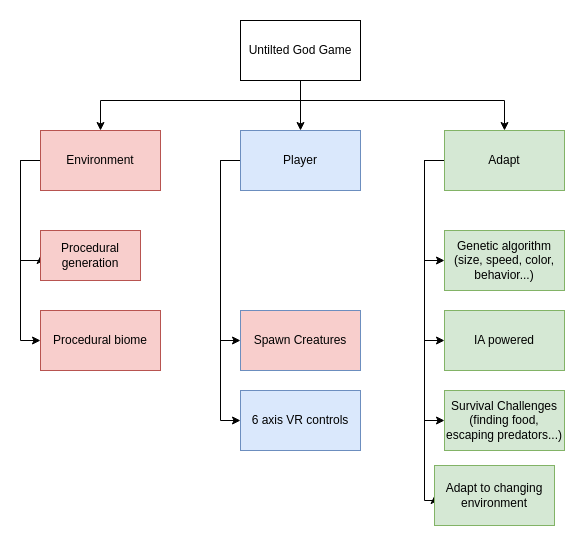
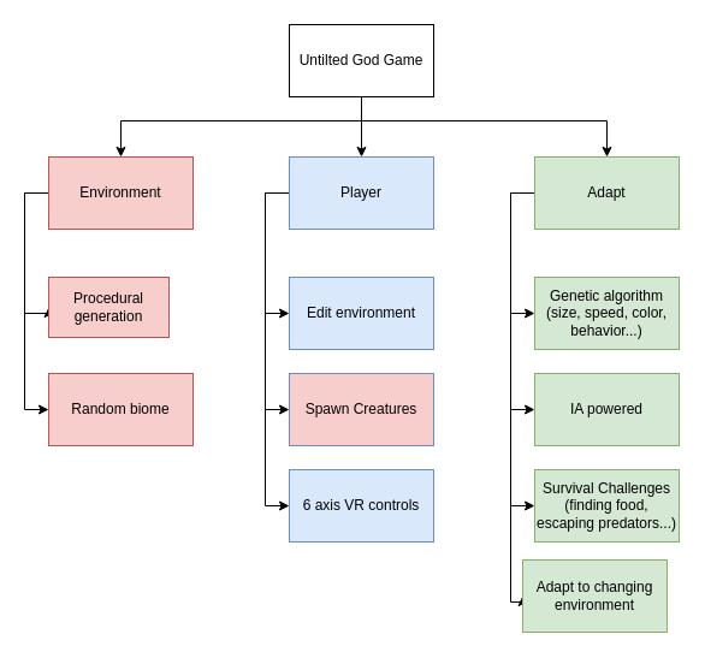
  <mxCell id="0" />
  <mxCell id="1" parent="0" />
  <mxCell id="2" style="edgeStyle=orthogonalEdgeStyle;rounded=0;orthogonalLoop=1;jettySize=auto;html=1;entryX=0.5;entryY=0;entryDx=0;entryDy=0;" edge="1" parent="1" source="5" target="8"><mxGeometry relative="1" as="geometry"><Array as="points"><mxPoint x="300" y="100" /><mxPoint x="100" y="100" /></Array></mxGeometry></mxCell>
  <mxCell id="3" style="edgeStyle=orthogonalEdgeStyle;rounded=0;orthogonalLoop=1;jettySize=auto;html=1;entryX=0.5;entryY=0;entryDx=0;entryDy=0;" edge="1" parent="1" source="5" target="12"><mxGeometry relative="1" as="geometry" /></mxCell>
  <mxCell id="4" style="edgeStyle=orthogonalEdgeStyle;rounded=0;orthogonalLoop=1;jettySize=auto;html=1;" edge="1" parent="1" source="5" target="17"><mxGeometry relative="1" as="geometry"><Array as="points"><mxPoint x="300" y="100" /><mxPoint x="504" y="100" /></Array></mxGeometry></mxCell>
  <mxCell id="5" value="Untilted God Game" style="rounded=0;whiteSpace=wrap;html=1;" vertex="1" parent="1"><mxGeometry x="240" y="20" width="120" height="60" as="geometry" /></mxCell>
  <mxCell id="6" style="edgeStyle=orthogonalEdgeStyle;rounded=0;orthogonalLoop=1;jettySize=auto;html=1;entryX=0;entryY=0.5;entryDx=0;entryDy=0;" edge="1" parent="1" source="8" target="18"><mxGeometry relative="1" as="geometry"><Array as="points"><mxPoint x="20" y="160" /><mxPoint x="20" y="260" /></Array></mxGeometry></mxCell>
  <mxCell id="7" style="edgeStyle=orthogonalEdgeStyle;rounded=0;orthogonalLoop=1;jettySize=auto;html=1;entryX=0;entryY=0.5;entryDx=0;entryDy=0;" edge="1" parent="1" source="8" target="19"><mxGeometry relative="1" as="geometry"><Array as="points"><mxPoint x="20" y="160" /><mxPoint x="20" y="340" /></Array></mxGeometry></mxCell>
  <mxCell id="8" value="Environment" style="rounded=0;whiteSpace=wrap;html=1;fillColor=#f8cecc;strokeColor=#b85450;" vertex="1" parent="1"><mxGeometry x="40" y="130" width="120" height="60" as="geometry" /></mxCell>
+ <mxCell id="9" style="edgeStyle=orthogonalEdgeStyle;rounded=0;orthogonalLoop=1;jettySize=auto;html=1;entryX=0;entryY=0.5;entryDx=0;entryDy=0;" edge="1" parent="1" source="12" target="20"><mxGeometry relative="1" as="geometry"><Array as="points"><mxPoint x="220" y="160" /><mxPoint x="220" y="260" /></Array></mxGeometry></mxCell>
  <mxCell id="10" style="edgeStyle=orthogonalEdgeStyle;rounded=0;orthogonalLoop=1;jettySize=auto;html=1;entryX=0;entryY=0.5;entryDx=0;entryDy=0;" edge="1" parent="1" source="12" target="21"><mxGeometry relative="1" as="geometry"><Array as="points"><mxPoint x="220" y="160" /><mxPoint x="220" y="340" /></Array></mxGeometry></mxCell>
  <mxCell id="11" style="edgeStyle=orthogonalEdgeStyle;rounded=0;orthogonalLoop=1;jettySize=auto;html=1;entryX=0;entryY=0.5;entryDx=0;entryDy=0;" edge="1" parent="1" source="12" target="22"><mxGeometry relative="1" as="geometry"><Array as="points"><mxPoint x="220" y="160" /><mxPoint x="220" y="420" /></Array></mxGeometry></mxCell>
  <mxCell id="12" value="Player" style="rounded=0;whiteSpace=wrap;html=1;fillColor=#dae8fc;strokeColor=#6c8ebf;" vertex="1" parent="1"><mxGeometry x="240" y="130" width="120" height="60" as="geometry" /></mxCell>
  <mxCell id="13" style="edgeStyle=orthogonalEdgeStyle;rounded=0;orthogonalLoop=1;jettySize=auto;html=1;entryX=0;entryY=0.5;entryDx=0;entryDy=0;" edge="1" parent="1" source="17" target="23"><mxGeometry relative="1" as="geometry"><Array as="points"><mxPoint x="424" y="160" /><mxPoint x="424" y="260" /></Array></mxGeometry></mxCell>
  <mxCell id="14" style="edgeStyle=orthogonalEdgeStyle;rounded=0;orthogonalLoop=1;jettySize=auto;html=1;entryX=0;entryY=0.5;entryDx=0;entryDy=0;" edge="1" parent="1" source="17" target="24"><mxGeometry relative="1" as="geometry"><Array as="points"><mxPoint x="424" y="160" /><mxPoint x="424" y="340" /></Array></mxGeometry></mxCell>
  <mxCell id="15" style="edgeStyle=orthogonalEdgeStyle;rounded=0;orthogonalLoop=1;jettySize=auto;html=1;entryX=0;entryY=0.5;entryDx=0;entryDy=0;" edge="1" parent="1" source="17" target="25"><mxGeometry relative="1" as="geometry"><Array as="points"><mxPoint x="424" y="160" /><mxPoint x="424" y="420" /></Array></mxGeometry></mxCell>
  <mxCell id="16" style="edgeStyle=orthogonalEdgeStyle;rounded=0;orthogonalLoop=1;jettySize=auto;html=1;entryX=0;entryY=0.5;entryDx=0;entryDy=0;" edge="1" parent="1" source="17" target="26"><mxGeometry relative="1" as="geometry"><Array as="points"><mxPoint x="424" y="160" /><mxPoint x="424" y="500" /></Array></mxGeometry></mxCell>
  <mxCell id="17" value="Adapt" style="rounded=0;whiteSpace=wrap;html=1;fillColor=#d5e8d4;strokeColor=#82b366;" vertex="1" parent="1"><mxGeometry x="444" y="130" width="120" height="60" as="geometry" /></mxCell>
  <mxCell id="18" value="Procedural generation" style="rounded=0;whiteSpace=wrap;html=1;fillColor=#f8cecc;strokeColor=#b85450;" vertex="1" parent="1"><mxGeometry x="40" y="230" width="100" height="50" as="geometry" /></mxCell>
- <mxCell id="19" value="Procedural biome" style="rounded=0;whiteSpace=wrap;html=1;fillColor=#f8cecc;strokeColor=#b85450;" vertex="1" parent="1"><mxGeometry x="40" y="310" width="120" height="60" as="geometry" /></mxCell>
+ <mxCell id="19" value="Random biome" style="rounded=0;whiteSpace=wrap;html=1;fillColor=#f8cecc;strokeColor=#b85450;" vertex="1" parent="1"><mxGeometry x="40" y="310" width="120" height="60" as="geometry" /></mxCell>
+ <mxCell id="20" value="Edit environment" style="rounded=0;whiteSpace=wrap;html=1;fillColor=#dae8fc;strokeColor=#6c8ebf;" vertex="1" parent="1"><mxGeometry x="240" y="230" width="120" height="60" as="geometry" /></mxCell>
  <mxCell id="21" value="Spawn Creatures" style="rounded=0;whiteSpace=wrap;html=1;fillColor=#f8cecc;strokeColor=#6c8ebf;" vertex="1" parent="1"><mxGeometry x="240" y="310" width="120" height="60" as="geometry" /></mxCell>
  <mxCell id="22" value="&lt;div&gt;6 axis VR controls&lt;/div&gt;" style="rounded=0;whiteSpace=wrap;html=1;fillColor=#dae8fc;strokeColor=#6c8ebf;" vertex="1" parent="1"><mxGeometry x="240" y="390" width="120" height="60" as="geometry" /></mxCell>
  <mxCell id="23" value="Genetic algorithm (size, speed, color, behavior...)" style="rounded=0;whiteSpace=wrap;html=1;fillColor=#d5e8d4;strokeColor=#82b366;" vertex="1" parent="1"><mxGeometry x="444" y="230" width="120" height="60" as="geometry" /></mxCell>
  <mxCell id="24" value="IA powered" style="rounded=0;whiteSpace=wrap;html=1;fillColor=#d5e8d4;strokeColor=#82b366;" vertex="1" parent="1"><mxGeometry x="444" y="310" width="120" height="60" as="geometry" /></mxCell>
  <mxCell id="25" value="Survival Challenges (finding food, escaping predators...)" style="rounded=0;whiteSpace=wrap;html=1;fillColor=#d5e8d4;strokeColor=#82b366;" vertex="1" parent="1"><mxGeometry x="444" y="390" width="120" height="60" as="geometry" /></mxCell>
  <mxCell id="26" value="Adapt to changing environment" style="rounded=0;whiteSpace=wrap;html=1;fillColor=#d5e8d4;strokeColor=#82b366;" vertex="1" parent="1"><mxGeometry x="434" y="465" width="120" height="60" as="geometry" /></mxCell>
